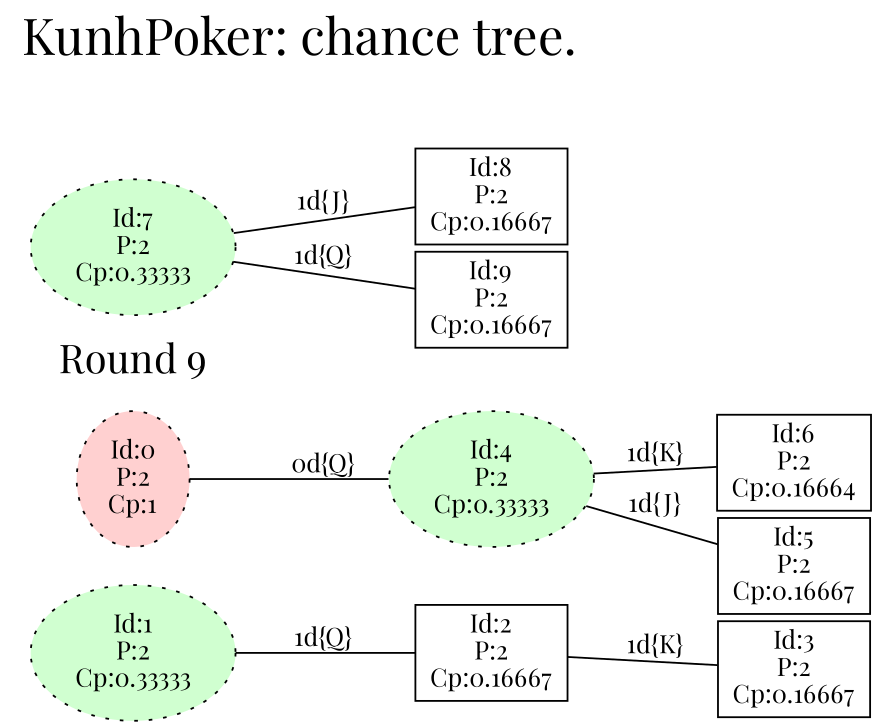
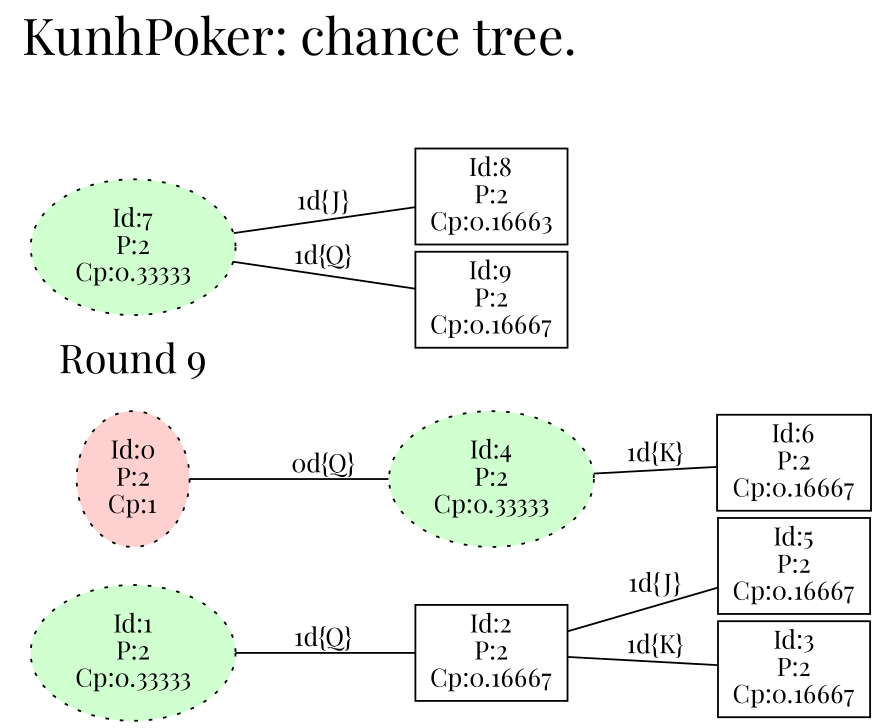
  digraph {
    fontname="Playfair Display"
    fontsize=28
    label="KunhPoker: chance tree."
    labeljust=l
    labelloc=t
    nodesep=0.05
    rankdir=LR
    node [fillcolor="#FFFFFF" fontname="Playfair Display" shape=box style=filled]
    edge [arrowhead=none fontname="Playfair Display"]
    n1 [fillcolor="#FFD0D0" label="Id:0\nP:2\nCp:1" shape=ellipse style="filled, dotted"]
    n2 [fontsize=22 label="Round 9" peripheries=0 style=bold fillcolor="" shape=""]
    n3 [fillcolor="#D0FFD0" label="Id:4\nP:2\nCp:0.33333" shape=ellipse style="filled, dotted"]
    n4 [label="Id:2\nP:2\nCp:0.16667"]
    n5 [label="Id:3\nP:2\nCp:0.16667"]
    n6 [fillcolor="#D0FFD0" label="Id:1\nP:2\nCp:0.33333" shape=ellipse style="filled, dotted"]
    n7 [label="Id:5\nP:2\nCp:0.16667"]
-   n8 [label="Id:6\nP:2\nCp:0.16664"]
+   n8 [label="Id:6\nP:2\nCp:0.16667"]
    n9 [fillcolor="#D0FFD0" label="Id:7\nP:2\nCp:0.33333" shape=ellipse style="filled, dotted"]
-   n10 [label="Id:8\nP:2\nCp:0.16667"]
+   n10 [label="Id:8\nP:2\nCp:0.16663"]
    n11 [label="Id:9\nP:2\nCp:0.16667"]
    subgraph sub_1 {
      rank=same
      n1
      n2
    }
    n1 -> n3 [label="0d{Q}"]
-   n3 -> n7 [label="1d{J}"]
+   n4 -> n7 [label="1d{J}"]
    n3 -> n8 [label="1d{K}"]
    n4 -> n5 [label="1d{K}"]
    n6 -> n4 [label="1d{Q}"]
    n9 -> n10 [label="1d{J}"]
    n9 -> n11 [label="1d{Q}"]
  }
